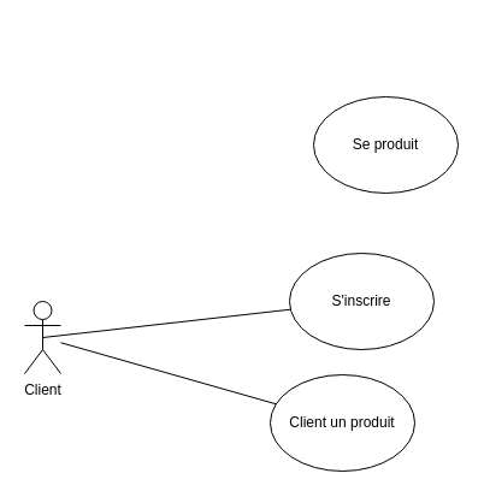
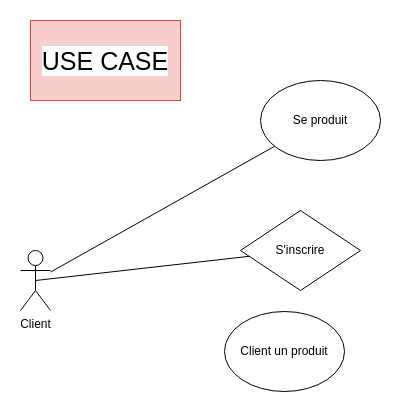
  <mxCell id="0" />
  <mxCell id="1" parent="0" />
- <mxCell id="3" style="rounded=0;orthogonalLoop=1;jettySize=auto;html=1;endArrow=none;endFill=0;" parent="1" source="4" target="7" edge="1"><mxGeometry relative="1" as="geometry" /></mxCell>
+ <mxCell id="2" style="rounded=0;orthogonalLoop=1;jettySize=auto;html=1;endArrow=none;endFill=0;" parent="1" source="4" target="6" edge="1"><mxGeometry relative="1" as="geometry" /></mxCell>
  <mxCell id="4" value="Client" style="shape=umlActor;verticalLabelPosition=bottom;verticalAlign=top;html=1;outlineConnect=0;" parent="1" vertex="1"><mxGeometry x="20" y="250" width="30" height="60" as="geometry" /></mxCell>
  <mxCell id="5" style="edgeStyle=none;shape=connector;rounded=0;orthogonalLoop=1;jettySize=auto;html=1;strokeColor=default;align=center;verticalAlign=middle;fontFamily=Helvetica;fontSize=11;fontColor=default;labelBackgroundColor=default;endArrow=none;endFill=0;exitX=0.5;exitY=0.5;exitDx=0;exitDy=0;exitPerimeter=0;" parent="1" source="4" target="9" edge="1"><mxGeometry relative="1" as="geometry"><mxPoint x="50" y="425.229" as="sourcePoint" /></mxGeometry></mxCell>
  <mxCell id="6" value="Se produit" style="ellipse;whiteSpace=wrap;html=1;" parent="1" vertex="1"><mxGeometry x="260" y="80" width="120" height="80" as="geometry" /></mxCell>
  <mxCell id="7" value="Client un produit" style="ellipse;whiteSpace=wrap;html=1;" parent="1" vertex="1"><mxGeometry x="224" y="311" width="120" height="80" as="geometry" /></mxCell>
- <mxCell id="9" value="S'inscrire" style="ellipse;whiteSpace=wrap;html=1;" parent="1" vertex="1"><mxGeometry x="240" y="210" width="120" height="80" as="geometry" /></mxCell>
+ <mxCell id="8" value="&lt;font style=&quot;font-size: 25px;&quot;&gt;USE CASE&lt;/font&gt;" style="text;html=1;align=center;verticalAlign=middle;whiteSpace=wrap;rounded=0;fontFamily=Helvetica;fontSize=11;labelBackgroundColor=default;fillColor=#f8cecc;strokeColor=#b85450;" parent="1" vertex="1"><mxGeometry x="30" y="20" width="150" height="80" as="geometry" /></mxCell>
+ <mxCell id="9" value="S'inscrire" style="rhombus;whiteSpace=wrap;html=1;" parent="1" vertex="1"><mxGeometry x="240" y="210" width="120" height="80" as="geometry" /></mxCell>
